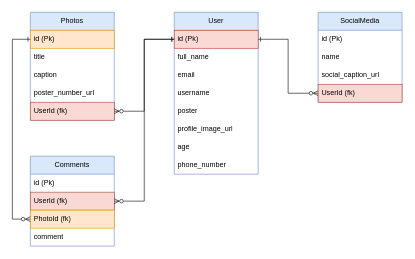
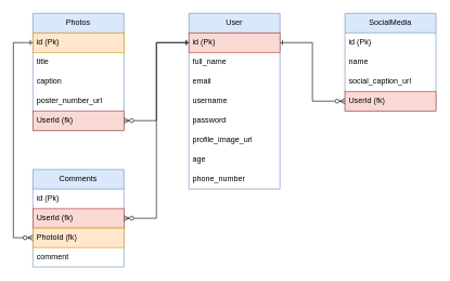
  <mxCell id="0" />
  <mxCell id="1" parent="0" />
  <mxCell id="2" value="User" style="swimlane;fontStyle=0;childLayout=stackLayout;horizontal=1;startSize=30;horizontalStack=0;resizeParent=1;resizeParentMax=0;resizeLast=0;collapsible=1;marginBottom=0;whiteSpace=wrap;html=1;fillColor=#dae8fc;strokeColor=#6c8ebf;" parent="1" vertex="1"><mxGeometry x="290" y="20" width="140" height="270" as="geometry" /></mxCell>
  <mxCell id="3" value="id (Pk)" style="text;strokeColor=#ae4132;fillColor=#fad9d5;align=left;verticalAlign=middle;spacingLeft=4;spacingRight=4;overflow=hidden;points=[[0,0.5],[1,0.5]];portConstraint=eastwest;rotatable=0;whiteSpace=wrap;html=1;" parent="2" vertex="1"><mxGeometry y="30" width="140" height="30" as="geometry" /></mxCell>
  <mxCell id="4" value="full_name" style="text;strokeColor=none;fillColor=none;align=left;verticalAlign=middle;spacingLeft=4;spacingRight=4;overflow=hidden;points=[[0,0.5],[1,0.5]];portConstraint=eastwest;rotatable=0;whiteSpace=wrap;html=1;" parent="2" vertex="1"><mxGeometry y="60" width="140" height="30" as="geometry" /></mxCell>
  <mxCell id="5" value="email" style="text;strokeColor=none;fillColor=none;align=left;verticalAlign=middle;spacingLeft=4;spacingRight=4;overflow=hidden;points=[[0,0.5],[1,0.5]];portConstraint=eastwest;rotatable=0;whiteSpace=wrap;html=1;" parent="2" vertex="1"><mxGeometry y="90" width="140" height="30" as="geometry" /></mxCell>
  <mxCell id="6" value="username" style="text;strokeColor=none;fillColor=none;align=left;verticalAlign=middle;spacingLeft=4;spacingRight=4;overflow=hidden;points=[[0,0.5],[1,0.5]];portConstraint=eastwest;rotatable=0;whiteSpace=wrap;html=1;" parent="2" vertex="1"><mxGeometry y="120" width="140" height="30" as="geometry" /></mxCell>
- <mxCell id="7" value="poster" style="text;strokeColor=none;fillColor=none;align=left;verticalAlign=middle;spacingLeft=4;spacingRight=4;overflow=hidden;points=[[0,0.5],[1,0.5]];portConstraint=eastwest;rotatable=0;whiteSpace=wrap;html=1;" parent="2" vertex="1"><mxGeometry y="150" width="140" height="30" as="geometry" /></mxCell>
+ <mxCell id="7" value="password" style="text;strokeColor=none;fillColor=none;align=left;verticalAlign=middle;spacingLeft=4;spacingRight=4;overflow=hidden;points=[[0,0.5],[1,0.5]];portConstraint=eastwest;rotatable=0;whiteSpace=wrap;html=1;" parent="2" vertex="1"><mxGeometry y="150" width="140" height="30" as="geometry" /></mxCell>
  <mxCell id="8" value="profile_image_url" style="text;strokeColor=none;fillColor=none;align=left;verticalAlign=middle;spacingLeft=4;spacingRight=4;overflow=hidden;points=[[0,0.5],[1,0.5]];portConstraint=eastwest;rotatable=0;whiteSpace=wrap;html=1;" parent="2" vertex="1"><mxGeometry y="180" width="140" height="30" as="geometry" /></mxCell>
  <mxCell id="9" value="age" style="text;strokeColor=none;fillColor=none;align=left;verticalAlign=middle;spacingLeft=4;spacingRight=4;overflow=hidden;points=[[0,0.5],[1,0.5]];portConstraint=eastwest;rotatable=0;whiteSpace=wrap;html=1;" parent="2" vertex="1"><mxGeometry y="210" width="140" height="30" as="geometry" /></mxCell>
  <mxCell id="10" value="phone_number" style="text;strokeColor=none;fillColor=none;align=left;verticalAlign=middle;spacingLeft=4;spacingRight=4;overflow=hidden;points=[[0,0.5],[1,0.5]];portConstraint=eastwest;rotatable=0;whiteSpace=wrap;html=1;" parent="2" vertex="1"><mxGeometry y="240" width="140" height="30" as="geometry" /></mxCell>
  <mxCell id="11" value="Photos" style="swimlane;fontStyle=0;childLayout=stackLayout;horizontal=1;startSize=30;horizontalStack=0;resizeParent=1;resizeParentMax=0;resizeLast=0;collapsible=1;marginBottom=0;whiteSpace=wrap;html=1;fillColor=#dae8fc;strokeColor=#6c8ebf;" parent="1" vertex="1"><mxGeometry x="50" y="20" width="140" height="180" as="geometry" /></mxCell>
  <mxCell id="12" value="id (Pk)" style="text;strokeColor=#d79b00;fillColor=#ffe6cc;align=left;verticalAlign=middle;spacingLeft=4;spacingRight=4;overflow=hidden;points=[[0,0.5],[1,0.5]];portConstraint=eastwest;rotatable=0;whiteSpace=wrap;html=1;" parent="11" vertex="1"><mxGeometry y="30" width="140" height="30" as="geometry" /></mxCell>
  <mxCell id="13" value="title" style="text;strokeColor=none;fillColor=none;align=left;verticalAlign=middle;spacingLeft=4;spacingRight=4;overflow=hidden;points=[[0,0.5],[1,0.5]];portConstraint=eastwest;rotatable=0;whiteSpace=wrap;html=1;" parent="11" vertex="1"><mxGeometry y="60" width="140" height="30" as="geometry" /></mxCell>
  <mxCell id="14" value="caption" style="text;strokeColor=none;fillColor=none;align=left;verticalAlign=middle;spacingLeft=4;spacingRight=4;overflow=hidden;points=[[0,0.5],[1,0.5]];portConstraint=eastwest;rotatable=0;whiteSpace=wrap;html=1;" parent="11" vertex="1"><mxGeometry y="90" width="140" height="30" as="geometry" /></mxCell>
  <mxCell id="15" value="poster_number_url" style="text;strokeColor=none;fillColor=none;align=left;verticalAlign=middle;spacingLeft=4;spacingRight=4;overflow=hidden;points=[[0,0.5],[1,0.5]];portConstraint=eastwest;rotatable=0;whiteSpace=wrap;html=1;" parent="11" vertex="1"><mxGeometry y="120" width="140" height="30" as="geometry" /></mxCell>
  <mxCell id="16" value="UserId (fk)" style="text;strokeColor=#ae4132;fillColor=#fad9d5;align=left;verticalAlign=middle;spacingLeft=4;spacingRight=4;overflow=hidden;points=[[0,0.5],[1,0.5]];portConstraint=eastwest;rotatable=0;whiteSpace=wrap;html=1;" parent="11" vertex="1"><mxGeometry y="150" width="140" height="30" as="geometry" /></mxCell>
  <mxCell id="17" value="Comments" style="swimlane;fontStyle=0;childLayout=stackLayout;horizontal=1;startSize=30;horizontalStack=0;resizeParent=1;resizeParentMax=0;resizeLast=0;collapsible=1;marginBottom=0;whiteSpace=wrap;html=1;fillColor=#dae8fc;strokeColor=#6c8ebf;" parent="1" vertex="1"><mxGeometry x="50" y="260" width="140" height="150" as="geometry" /></mxCell>
  <mxCell id="18" value="id (Pk)" style="text;strokeColor=none;fillColor=none;align=left;verticalAlign=middle;spacingLeft=4;spacingRight=4;overflow=hidden;points=[[0,0.5],[1,0.5]];portConstraint=eastwest;rotatable=0;whiteSpace=wrap;html=1;" parent="17" vertex="1"><mxGeometry y="30" width="140" height="30" as="geometry" /></mxCell>
  <mxCell id="19" value="UserId (fk)" style="text;strokeColor=#ae4132;fillColor=#fad9d5;align=left;verticalAlign=middle;spacingLeft=4;spacingRight=4;overflow=hidden;points=[[0,0.5],[1,0.5]];portConstraint=eastwest;rotatable=0;whiteSpace=wrap;html=1;" parent="17" vertex="1"><mxGeometry y="60" width="140" height="30" as="geometry" /></mxCell>
  <mxCell id="20" value="PhotoId (fk)" style="text;strokeColor=#d79b00;fillColor=#ffe6cc;align=left;verticalAlign=middle;spacingLeft=4;spacingRight=4;overflow=hidden;points=[[0,0.5],[1,0.5]];portConstraint=eastwest;rotatable=0;whiteSpace=wrap;html=1;" parent="17" vertex="1"><mxGeometry y="90" width="140" height="30" as="geometry" /></mxCell>
  <mxCell id="21" value="comment" style="text;strokeColor=none;fillColor=none;align=left;verticalAlign=middle;spacingLeft=4;spacingRight=4;overflow=hidden;points=[[0,0.5],[1,0.5]];portConstraint=eastwest;rotatable=0;whiteSpace=wrap;html=1;" parent="17" vertex="1"><mxGeometry y="120" width="140" height="30" as="geometry" /></mxCell>
  <mxCell id="22" value="SocialMedia" style="swimlane;fontStyle=0;childLayout=stackLayout;horizontal=1;startSize=30;horizontalStack=0;resizeParent=1;resizeParentMax=0;resizeLast=0;collapsible=1;marginBottom=0;whiteSpace=wrap;html=1;fillColor=#dae8fc;strokeColor=#6c8ebf;" parent="1" vertex="1"><mxGeometry x="530" y="20" width="140" height="150" as="geometry" /></mxCell>
  <mxCell id="23" value="id (Pk)" style="text;strokeColor=none;fillColor=none;align=left;verticalAlign=middle;spacingLeft=4;spacingRight=4;overflow=hidden;points=[[0,0.5],[1,0.5]];portConstraint=eastwest;rotatable=0;whiteSpace=wrap;html=1;" parent="22" vertex="1"><mxGeometry y="30" width="140" height="30" as="geometry" /></mxCell>
  <mxCell id="24" value="name" style="text;strokeColor=none;fillColor=none;align=left;verticalAlign=middle;spacingLeft=4;spacingRight=4;overflow=hidden;points=[[0,0.5],[1,0.5]];portConstraint=eastwest;rotatable=0;whiteSpace=wrap;html=1;" parent="22" vertex="1"><mxGeometry y="60" width="140" height="30" as="geometry" /></mxCell>
  <mxCell id="25" value="social_caption_url" style="text;strokeColor=none;fillColor=none;align=left;verticalAlign=middle;spacingLeft=4;spacingRight=4;overflow=hidden;points=[[0,0.5],[1,0.5]];portConstraint=eastwest;rotatable=0;whiteSpace=wrap;html=1;" parent="22" vertex="1"><mxGeometry y="90" width="140" height="30" as="geometry" /></mxCell>
  <mxCell id="26" value="UserId (fk)" style="text;strokeColor=#ae4132;fillColor=#fad9d5;align=left;verticalAlign=middle;spacingLeft=4;spacingRight=4;overflow=hidden;points=[[0,0.5],[1,0.5]];portConstraint=eastwest;rotatable=0;whiteSpace=wrap;html=1;" parent="22" vertex="1"><mxGeometry y="120" width="140" height="30" as="geometry" /></mxCell>
  <mxCell id="27" style="edgeStyle=orthogonalEdgeStyle;rounded=0;orthogonalLoop=1;jettySize=auto;html=1;entryX=1;entryY=0.5;entryDx=0;entryDy=0;startArrow=ERone;startFill=0;endArrow=ERzeroToMany;endFill=0;" parent="1" source="3" target="16" edge="1"><mxGeometry relative="1" as="geometry" /></mxCell>
  <mxCell id="28" style="edgeStyle=orthogonalEdgeStyle;rounded=0;orthogonalLoop=1;jettySize=auto;html=1;entryX=1;entryY=0.5;entryDx=0;entryDy=0;startArrow=ERone;startFill=0;endArrow=ERzeroToMany;endFill=0;" parent="1" source="3" target="19" edge="1"><mxGeometry relative="1" as="geometry" /></mxCell>
  <mxCell id="29" style="edgeStyle=orthogonalEdgeStyle;rounded=0;orthogonalLoop=1;jettySize=auto;html=1;startArrow=ERone;startFill=0;endArrow=ERzeroToMany;endFill=0;" parent="1" source="3" target="26" edge="1"><mxGeometry relative="1" as="geometry" /></mxCell>
  <mxCell id="30" style="edgeStyle=orthogonalEdgeStyle;rounded=0;orthogonalLoop=1;jettySize=auto;html=1;entryX=0;entryY=0.5;entryDx=0;entryDy=0;startArrow=ERone;startFill=0;endArrow=ERzeroToMany;endFill=0;" parent="1" source="12" target="20" edge="1"><mxGeometry relative="1" as="geometry"><Array as="points"><mxPoint x="20" y="65" /><mxPoint x="20" y="365" /></Array></mxGeometry></mxCell>
